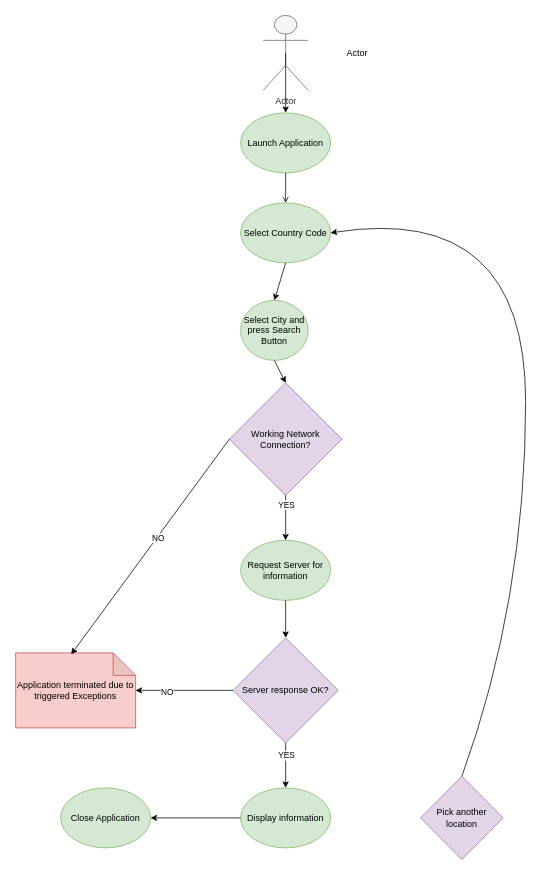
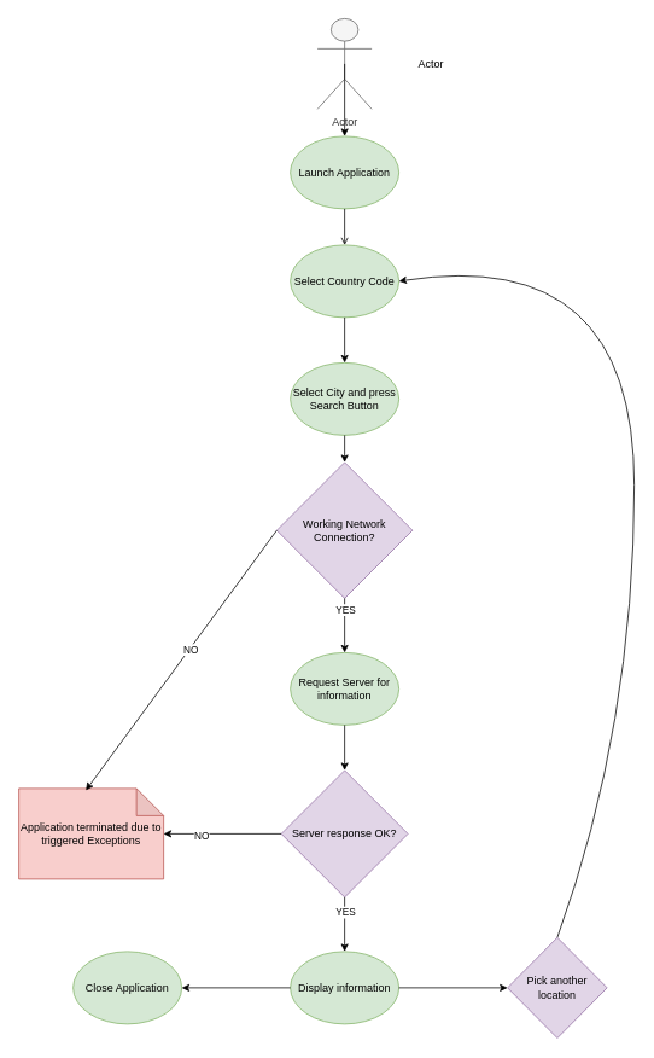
  <mxCell id="0" />
  <mxCell id="1" parent="0" />
  <mxCell id="2" value="Actor" style="shape=umlActor;verticalLabelPosition=bottom;verticalAlign=top;html=1;outlineConnect=0;fillColor=#f5f5f5;strokeColor=#666666;fontColor=#333333;" parent="1" vertex="1"><mxGeometry x="350" y="20" width="60" height="100" as="geometry" /></mxCell>
  <mxCell id="3" value="&lt;font color=&quot;#000000&quot;&gt;Select Country Code&lt;/font&gt;" style="ellipse;whiteSpace=wrap;html=1;fillColor=#d5e8d4;strokeColor=#82b366;" parent="1" vertex="1"><mxGeometry x="320" y="270" width="120" height="80" as="geometry" /></mxCell>
- <mxCell id="4" value="&lt;font color=&quot;#000000&quot;&gt;Select City and press Search Button&lt;/font&gt;" style="ellipse;whiteSpace=wrap;html=1;fillColor=#d5e8d4;strokeColor=#82b366;" parent="1" vertex="1"><mxGeometry x="320" y="400" width="90" height="80" as="geometry" /></mxCell>
+ <mxCell id="4" value="&lt;font color=&quot;#000000&quot;&gt;Select City and press Search Button&lt;/font&gt;" style="ellipse;whiteSpace=wrap;html=1;fillColor=#d5e8d4;strokeColor=#82b366;" parent="1" vertex="1"><mxGeometry x="320" y="400" width="120" height="80" as="geometry" /></mxCell>
  <mxCell id="5" value="&lt;font color=&quot;#000000&quot;&gt;Working Network Connection?&lt;/font&gt;" style="rhombus;whiteSpace=wrap;html=1;fillColor=#e1d5e7;strokeColor=#9673a6;" parent="1" vertex="1"><mxGeometry x="305" y="510" width="150" height="150" as="geometry" /></mxCell>
  <mxCell id="6" value="&lt;font color=&quot;#000000&quot;&gt;Request Server for information&lt;/font&gt;" style="ellipse;whiteSpace=wrap;html=1;fillColor=#d5e8d4;strokeColor=#82b366;" parent="1" vertex="1"><mxGeometry x="320" y="720" width="120" height="80" as="geometry" /></mxCell>
  <mxCell id="7" value="&lt;font color=&quot;#000000&quot;&gt;Server response OK?&lt;/font&gt;" style="rhombus;whiteSpace=wrap;html=1;fillColor=#e1d5e7;strokeColor=#9673a6;" parent="1" vertex="1"><mxGeometry x="310" y="850" width="140" height="140" as="geometry" /></mxCell>
  <mxCell id="8" value="&lt;font color=&quot;#000000&quot;&gt;Display information&lt;/font&gt;" style="ellipse;whiteSpace=wrap;html=1;fillColor=#d5e8d4;strokeColor=#82b366;" parent="1" vertex="1"><mxGeometry x="320" y="1050" width="120" height="80" as="geometry" /></mxCell>
  <mxCell id="9" value="&lt;font color=&quot;#000000&quot;&gt;Pick another location&lt;/font&gt;" style="rhombus;whiteSpace=wrap;html=1;fillColor=#e1d5e7;strokeColor=#9673a6;" parent="1" vertex="1"><mxGeometry x="560" y="1034.5" width="110" height="111" as="geometry" /></mxCell>
  <mxCell id="10" value="&lt;font color=&quot;#000000&quot;&gt;Application terminated due to triggered Exceptions&lt;/font&gt;" style="shape=note;whiteSpace=wrap;html=1;backgroundOutline=1;darkOpacity=0.05;fillColor=#f8cecc;strokeColor=#b85450;" parent="1" vertex="1"><mxGeometry x="20" y="870" width="160" height="100" as="geometry" /></mxCell>
  <mxCell id="11" value="" style="endArrow=classic;html=1;exitX=0;exitY=0.5;exitDx=0;exitDy=0;entryX=0.463;entryY=0.02;entryDx=0;entryDy=0;entryPerimeter=0;" parent="1" source="5" target="10" edge="1"><mxGeometry width="50" height="50" relative="1" as="geometry"><mxPoint x="130" y="620" as="sourcePoint" /><mxPoint x="180" y="570" as="targetPoint" /></mxGeometry></mxCell>
  <mxCell id="12" value="NO" style="edgeLabel;html=1;align=center;verticalAlign=middle;resizable=0;points=[];" parent="11" vertex="1" connectable="0"><mxGeometry x="-0.091" y="1" relative="1" as="geometry"><mxPoint as="offset" /></mxGeometry></mxCell>
  <mxCell id="13" value="" style="endArrow=classic;html=1;exitX=0;exitY=0.5;exitDx=0;exitDy=0;" parent="1" source="7" target="10" edge="1"><mxGeometry width="50" height="50" relative="1" as="geometry"><mxPoint x="220" y="1040" as="sourcePoint" /><mxPoint x="270" y="990" as="targetPoint" /></mxGeometry></mxCell>
  <mxCell id="14" value="NO" style="edgeLabel;html=1;align=center;verticalAlign=middle;resizable=0;points=[];" parent="13" vertex="1" connectable="0"><mxGeometry x="0.365" y="1" relative="1" as="geometry"><mxPoint as="offset" /></mxGeometry></mxCell>
  <mxCell id="15" value="&lt;font color=&quot;#000000&quot;&gt;Launch Application&lt;/font&gt;" style="ellipse;whiteSpace=wrap;html=1;fillColor=#d5e8d4;strokeColor=#82b366;" parent="1" vertex="1"><mxGeometry x="320" y="150" width="120" height="80" as="geometry" /></mxCell>
  <mxCell id="16" value="" style="endArrow=classic;html=1;exitX=0.5;exitY=0.5;exitDx=0;exitDy=0;exitPerimeter=0;entryX=0.5;entryY=0;entryDx=0;entryDy=0;" parent="1" source="2" target="15" edge="1"><mxGeometry width="50" height="50" relative="1" as="geometry"><mxPoint x="170" y="160" as="sourcePoint" /><mxPoint x="220" y="110" as="targetPoint" /></mxGeometry></mxCell>
  <mxCell id="17" value="" style="endArrow=open;html=1;exitX=0.5;exitY=1;exitDx=0;exitDy=0;entryX=0.5;entryY=0;entryDx=0;entryDy=0;" parent="1" source="15" target="3" edge="1"><mxGeometry width="50" height="50" relative="1" as="geometry"><mxPoint x="230" y="250" as="sourcePoint" /><mxPoint x="280" y="200" as="targetPoint" /></mxGeometry></mxCell>
  <mxCell id="18" value="" style="endArrow=classic;html=1;exitX=0.5;exitY=1;exitDx=0;exitDy=0;entryX=0.5;entryY=0;entryDx=0;entryDy=0;" parent="1" source="3" target="4" edge="1"><mxGeometry width="50" height="50" relative="1" as="geometry"><mxPoint x="240" y="400" as="sourcePoint" /><mxPoint x="290" y="350" as="targetPoint" /></mxGeometry></mxCell>
  <mxCell id="19" value="" style="endArrow=classic;html=1;exitX=0.5;exitY=1;exitDx=0;exitDy=0;entryX=0.5;entryY=0;entryDx=0;entryDy=0;" parent="1" source="4" target="5" edge="1"><mxGeometry width="50" height="50" relative="1" as="geometry"><mxPoint x="220" y="480" as="sourcePoint" /><mxPoint x="270" y="430" as="targetPoint" /></mxGeometry></mxCell>
  <mxCell id="20" value="" style="endArrow=classic;html=1;exitX=0.5;exitY=1;exitDx=0;exitDy=0;entryX=0.5;entryY=0;entryDx=0;entryDy=0;" parent="1" source="5" target="6" edge="1"><mxGeometry width="50" height="50" relative="1" as="geometry"><mxPoint x="490" y="670" as="sourcePoint" /><mxPoint x="540" y="620" as="targetPoint" /></mxGeometry></mxCell>
  <mxCell id="21" value="YES" style="edgeLabel;html=1;align=center;verticalAlign=middle;resizable=0;points=[];" parent="20" vertex="1" connectable="0"><mxGeometry x="-0.6" relative="1" as="geometry"><mxPoint as="offset" /></mxGeometry></mxCell>
  <mxCell id="22" value="" style="endArrow=classic;html=1;exitX=0.5;exitY=1;exitDx=0;exitDy=0;entryX=0.5;entryY=0;entryDx=0;entryDy=0;" parent="1" source="6" target="7" edge="1"><mxGeometry width="50" height="50" relative="1" as="geometry"><mxPoint x="660" y="810" as="sourcePoint" /><mxPoint x="710" y="760" as="targetPoint" /></mxGeometry></mxCell>
  <mxCell id="23" value="" style="endArrow=classic;html=1;entryX=0.5;entryY=0;entryDx=0;entryDy=0;" parent="1" source="7" target="8" edge="1"><mxGeometry width="50" height="50" relative="1" as="geometry"><mxPoint x="190" y="1050" as="sourcePoint" /><mxPoint x="240" y="1000" as="targetPoint" /></mxGeometry></mxCell>
  <mxCell id="24" value="YES" style="edgeLabel;html=1;align=center;verticalAlign=middle;resizable=0;points=[];" parent="23" vertex="1" connectable="0"><mxGeometry x="-0.467" relative="1" as="geometry"><mxPoint as="offset" /></mxGeometry></mxCell>
+ <mxCell id="25" value="" style="endArrow=classic;html=1;exitX=1;exitY=0.5;exitDx=0;exitDy=0;" parent="1" source="8" target="9" edge="1"><mxGeometry width="50" height="50" relative="1" as="geometry"><mxPoint x="240" y="1130" as="sourcePoint" /><mxPoint x="290" y="1080" as="targetPoint" /></mxGeometry></mxCell>
  <mxCell id="26" value="&lt;font color=&quot;#000000&quot;&gt;Close Application&lt;/font&gt;" style="ellipse;whiteSpace=wrap;html=1;fillColor=#d5e8d4;strokeColor=#82b366;" parent="1" vertex="1"><mxGeometry x="80" y="1050" width="120" height="80" as="geometry" /></mxCell>
  <mxCell id="27" value="" style="endArrow=classic;html=1;exitX=0;exitY=0.5;exitDx=0;exitDy=0;entryX=1;entryY=0.5;entryDx=0;entryDy=0;" parent="1" source="8" target="26" edge="1"><mxGeometry width="50" height="50" relative="1" as="geometry"><mxPoint x="240" y="1060" as="sourcePoint" /><mxPoint x="290" y="1010" as="targetPoint" /></mxGeometry></mxCell>
  <mxCell id="28" value="" style="curved=1;endArrow=classic;html=1;exitX=0.5;exitY=0;exitDx=0;exitDy=0;entryX=1;entryY=0.5;entryDx=0;entryDy=0;" parent="1" source="9" target="3" edge="1"><mxGeometry width="50" height="50" relative="1" as="geometry"><mxPoint x="650" y="800" as="sourcePoint" /><mxPoint x="700" y="750" as="targetPoint" /><Array as="points"><mxPoint x="700" y="800" /><mxPoint x="700" y="270" /></Array></mxGeometry></mxCell>
  <mxCell id="29" value="Actor&lt;br&gt;" style="text;html=1;align=center;verticalAlign=middle;resizable=0;points=[];autosize=1;" vertex="1" parent="1"><mxGeometry x="455" y="60" width="40" height="20" as="geometry" /></mxCell>
